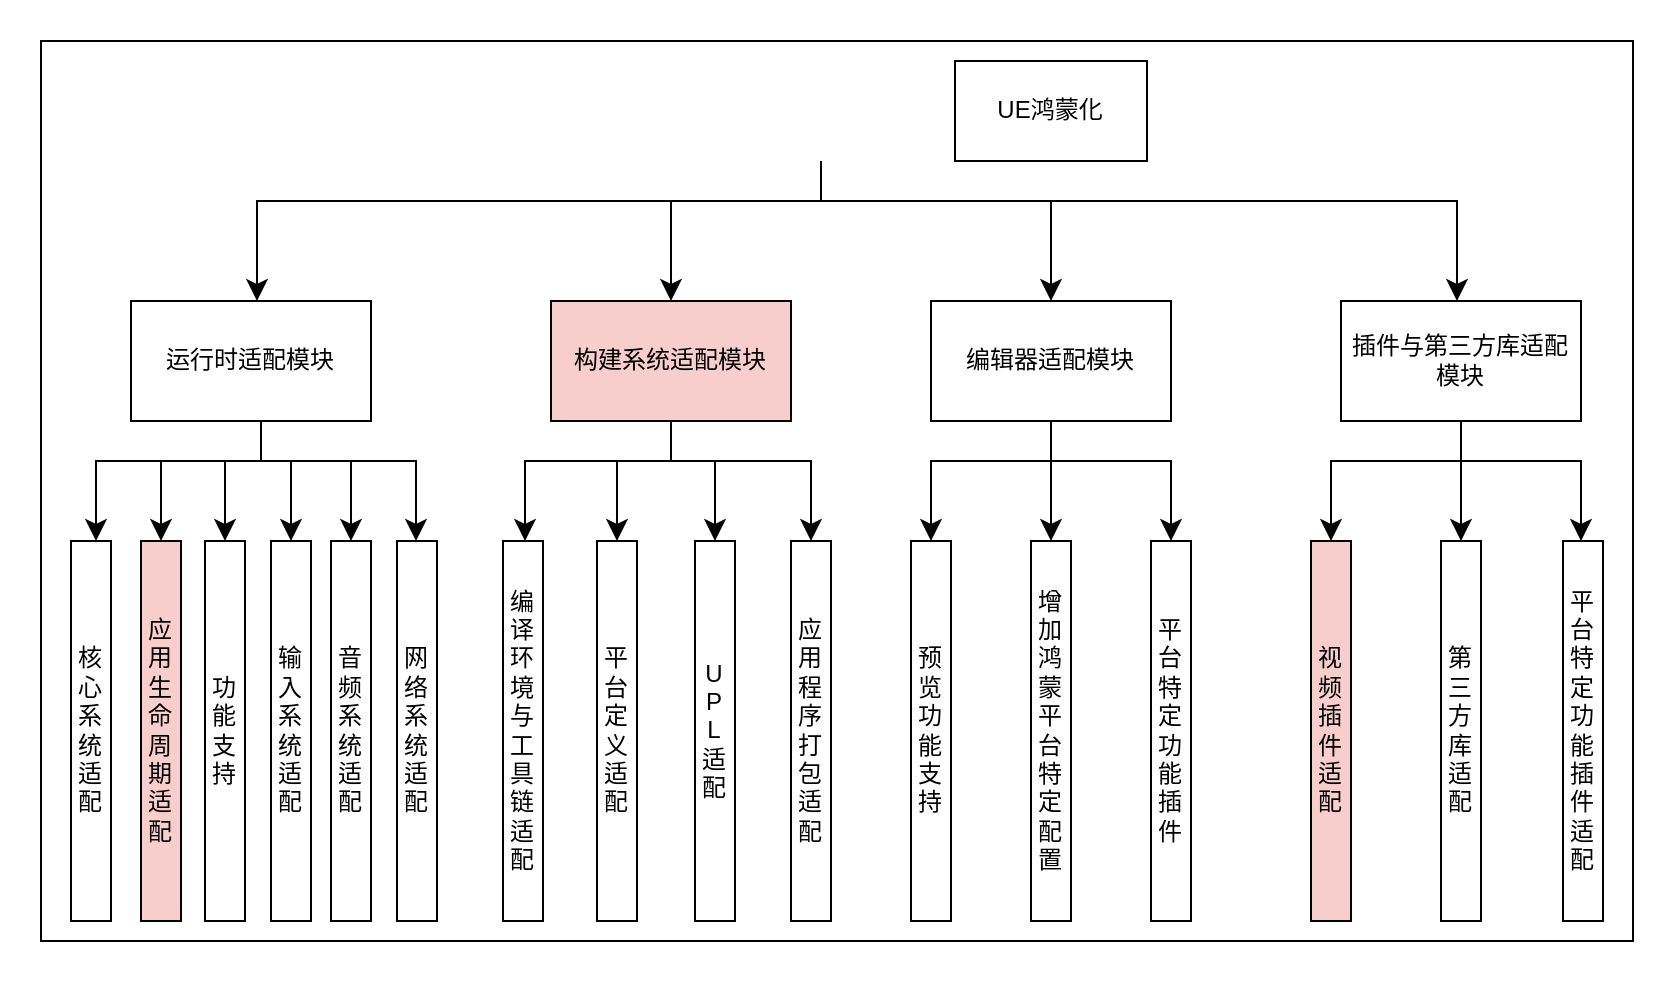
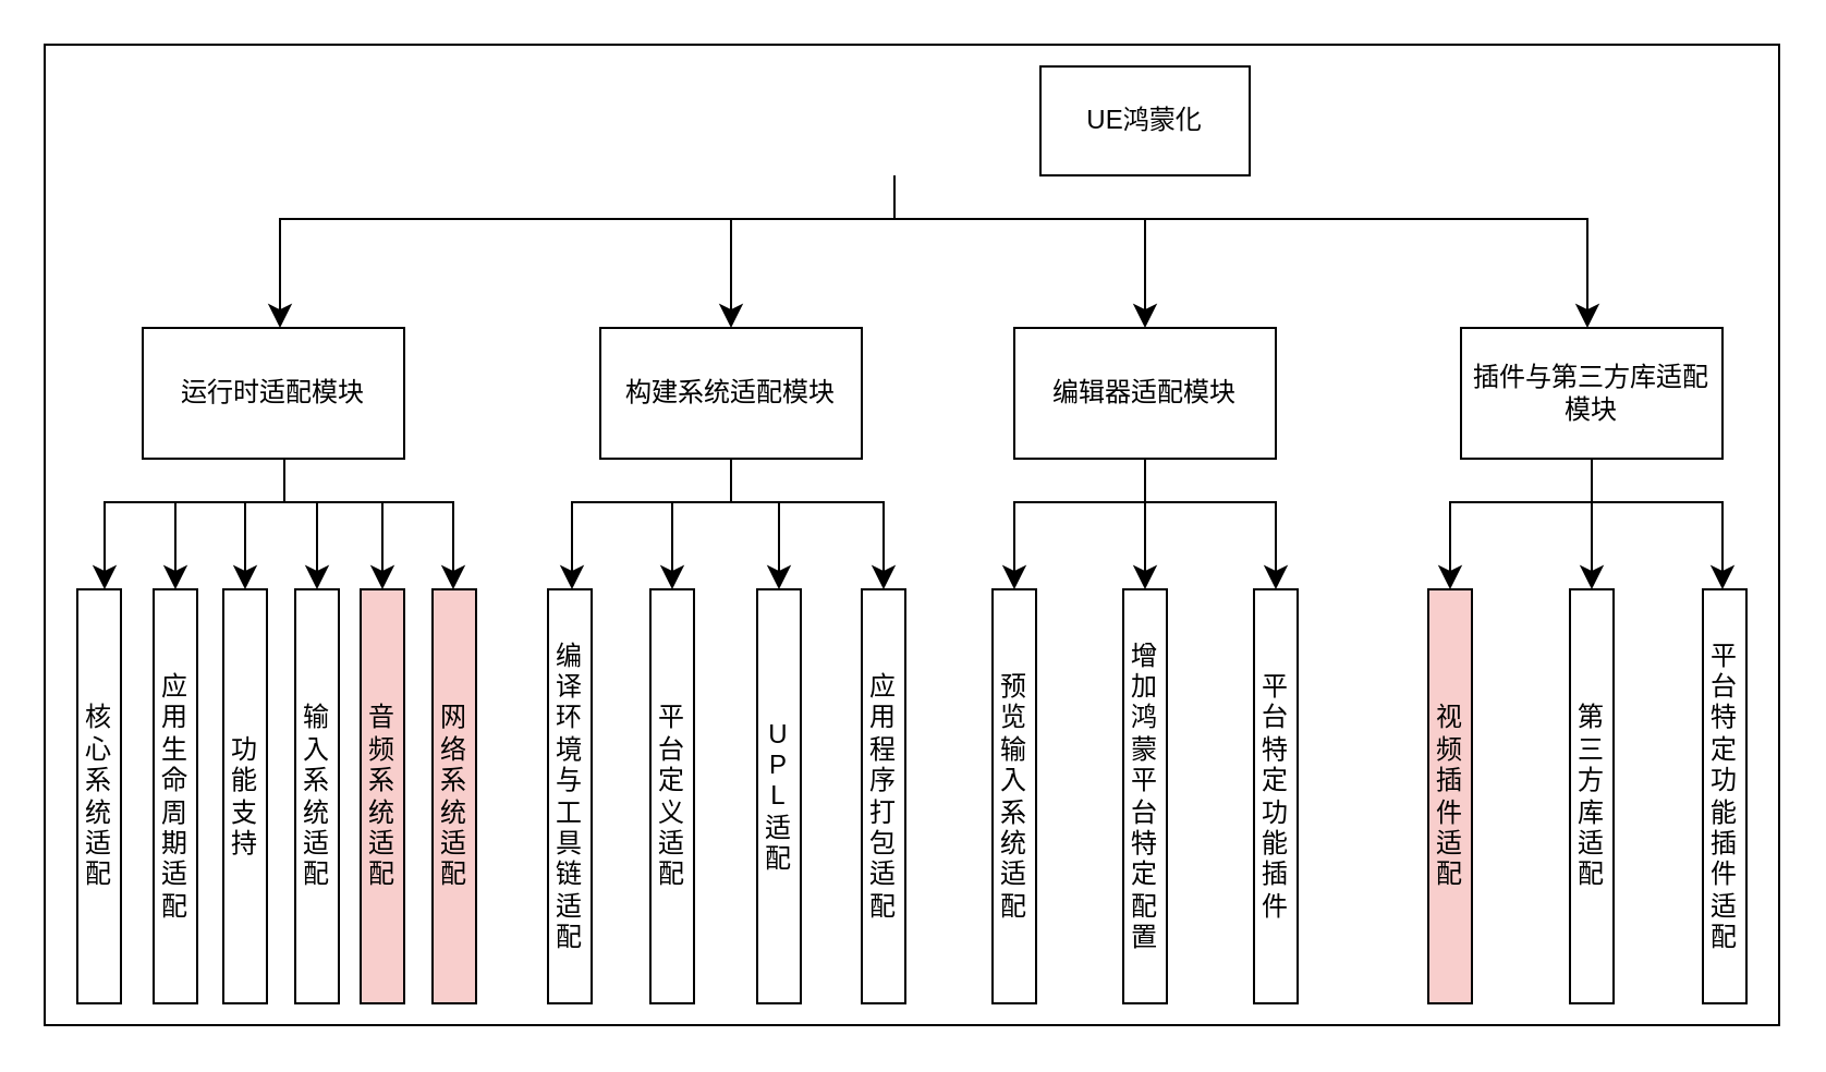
  <mxCell id="0" />
  <mxCell id="1" parent="0" />
  <mxCell id="2" value="" style="rounded=0;whiteSpace=wrap;html=1;" parent="1" vertex="1"><mxGeometry x="20" y="20" width="796" height="450" as="geometry" /></mxCell>
  <mxCell id="3" value="UE鸿蒙化" style="rounded=0;whiteSpace=wrap;html=1;" parent="1" vertex="1"><mxGeometry x="477" y="30" width="96" height="50" as="geometry" /></mxCell>
  <mxCell id="4" value="运行时适配模块" style="rounded=0;whiteSpace=wrap;html=1;" parent="1" vertex="1"><mxGeometry x="65" y="150" width="120" height="60" as="geometry" /></mxCell>
- <mxCell id="5" value="构建系统适配模块" style="rounded=0;whiteSpace=wrap;html=1;fillColor=#f8cecc;" parent="1" vertex="1"><mxGeometry x="275" y="150" width="120" height="60" as="geometry" /></mxCell>
+ <mxCell id="5" value="构建系统适配模块" style="rounded=0;whiteSpace=wrap;html=1;" parent="1" vertex="1"><mxGeometry x="275" y="150" width="120" height="60" as="geometry" /></mxCell>
  <mxCell id="6" value="编辑器适配模块" style="rounded=0;whiteSpace=wrap;html=1;" parent="1" vertex="1"><mxGeometry x="465" y="150" width="120" height="60" as="geometry" /></mxCell>
  <mxCell id="7" value="插件与第三方库适配模块" style="rounded=0;whiteSpace=wrap;html=1;" parent="1" vertex="1"><mxGeometry x="670" y="150" width="120" height="60" as="geometry" /></mxCell>
  <mxCell id="8" value="核心系统适配" style="rounded=0;whiteSpace=wrap;html=1;" parent="1" vertex="1"><mxGeometry x="35" y="270" width="20" height="190" as="geometry" /></mxCell>
- <mxCell id="9" value="应用生命周期适配" style="rounded=0;whiteSpace=wrap;html=1;fillColor=#f8cecc;" parent="1" vertex="1"><mxGeometry x="70" y="270" width="20" height="190" as="geometry" /></mxCell>
+ <mxCell id="9" value="应用生命周期适配" style="rounded=0;whiteSpace=wrap;html=1;" parent="1" vertex="1"><mxGeometry x="70" y="270" width="20" height="190" as="geometry" /></mxCell>
  <mxCell id="10" value="功能支持" style="rounded=0;whiteSpace=wrap;html=1;" parent="1" vertex="1"><mxGeometry x="102" y="270" width="20" height="190" as="geometry" /></mxCell>
  <mxCell id="11" value="输入系统适配" style="rounded=0;whiteSpace=wrap;html=1;" parent="1" vertex="1"><mxGeometry x="135" y="270" width="20" height="190" as="geometry" /></mxCell>
- <mxCell id="12" value="音频系统适配" style="rounded=0;whiteSpace=wrap;html=1;" parent="1" vertex="1"><mxGeometry x="165" y="270" width="20" height="190" as="geometry" /></mxCell>
- <mxCell id="13" value="网络系统适配" style="rounded=0;whiteSpace=wrap;html=1;" parent="1" vertex="1"><mxGeometry x="198" y="270" width="20" height="190" as="geometry" /></mxCell>
+ <mxCell id="12" value="音频系统适配" style="rounded=0;whiteSpace=wrap;html=1;fillColor=#f8cecc;" parent="1" vertex="1"><mxGeometry x="165" y="270" width="20" height="190" as="geometry" /></mxCell>
+ <mxCell id="13" value="网络系统适配" style="rounded=0;whiteSpace=wrap;html=1;fillColor=#f8cecc;" parent="1" vertex="1"><mxGeometry x="198" y="270" width="20" height="190" as="geometry" /></mxCell>
  <mxCell id="14" value="编译环境与工具链适配" style="rounded=0;whiteSpace=wrap;html=1;" parent="1" vertex="1"><mxGeometry x="251" y="270" width="20" height="190" as="geometry" /></mxCell>
  <mxCell id="15" value="应用程序打包适配" style="rounded=0;whiteSpace=wrap;html=1;" parent="1" vertex="1"><mxGeometry x="395" y="270" width="20" height="190" as="geometry" /></mxCell>
  <mxCell id="16" value="U&lt;div&gt;P&lt;/div&gt;&lt;div&gt;L&lt;div&gt;适配&lt;/div&gt;&lt;/div&gt;" style="rounded=0;whiteSpace=wrap;html=1;" parent="1" vertex="1"><mxGeometry x="347" y="270" width="20" height="190" as="geometry" /></mxCell>
  <mxCell id="17" value="平台特定功能插件" style="rounded=0;whiteSpace=wrap;html=1;" parent="1" vertex="1"><mxGeometry x="575" y="270" width="20" height="190" as="geometry" /></mxCell>
- <mxCell id="18" value="预览&lt;div&gt;功能支持&lt;/div&gt;" style="rounded=0;whiteSpace=wrap;html=1;" parent="1" vertex="1"><mxGeometry x="455" y="270" width="20" height="190" as="geometry" /></mxCell>
+ <mxCell id="18" value="预览&lt;div&gt;输入系统适配&lt;/div&gt;" style="rounded=0;whiteSpace=wrap;html=1;" parent="1" vertex="1"><mxGeometry x="455" y="270" width="20" height="190" as="geometry" /></mxCell>
  <mxCell id="19" value="增加鸿蒙平台特定配置" style="rounded=0;whiteSpace=wrap;html=1;" parent="1" vertex="1"><mxGeometry x="515" y="270" width="20" height="190" as="geometry" /></mxCell>
  <mxCell id="20" value="视频插件适配" style="rounded=0;whiteSpace=wrap;html=1;fillColor=#f8cecc;" parent="1" vertex="1"><mxGeometry x="655" y="270" width="20" height="190" as="geometry" /></mxCell>
  <mxCell id="21" value="第三方库适配" style="rounded=0;whiteSpace=wrap;html=1;" parent="1" vertex="1"><mxGeometry x="720" y="270" width="20" height="190" as="geometry" /></mxCell>
  <mxCell id="22" value="平台特定功能插件&lt;div&gt;适配&lt;/div&gt;" style="rounded=0;whiteSpace=wrap;html=1;" parent="1" vertex="1"><mxGeometry x="781" y="270" width="20" height="190" as="geometry" /></mxCell>
  <mxCell id="23" value="" style="edgeStyle=elbowEdgeStyle;elbow=horizontal;endArrow=classic;html=1;curved=0;rounded=0;endSize=8;startSize=8;exitX=0.5;exitY=1;exitDx=0;exitDy=0;" parent="1" edge="1"><mxGeometry width="50" height="50" relative="1" as="geometry"><mxPoint x="469" y="100" as="sourcePoint" /><mxPoint x="335" y="150" as="targetPoint" /><Array as="points"><mxPoint x="335" y="150" /></Array></mxGeometry></mxCell>
  <mxCell id="24" value="" style="edgeStyle=elbowEdgeStyle;elbow=horizontal;endArrow=classic;html=1;curved=0;rounded=0;endSize=8;startSize=8;" parent="1" edge="1"><mxGeometry width="50" height="50" relative="1" as="geometry"><mxPoint x="335" y="100" as="sourcePoint" /><mxPoint x="128" y="150" as="targetPoint" /><Array as="points"><mxPoint x="128" y="150" /></Array></mxGeometry></mxCell>
  <mxCell id="25" value="" style="edgeStyle=elbowEdgeStyle;elbow=horizontal;endArrow=classic;html=1;curved=0;rounded=0;endSize=8;startSize=8;" parent="1" edge="1"><mxGeometry width="50" height="50" relative="1" as="geometry"><mxPoint x="445" y="100" as="sourcePoint" /><mxPoint x="525" y="150" as="targetPoint" /><Array as="points"><mxPoint x="525" y="130" /></Array></mxGeometry></mxCell>
  <mxCell id="26" value="" style="edgeStyle=elbowEdgeStyle;elbow=horizontal;endArrow=classic;html=1;curved=0;rounded=0;endSize=8;startSize=8;" parent="1" edge="1"><mxGeometry width="50" height="50" relative="1" as="geometry"><mxPoint x="506" y="100" as="sourcePoint" /><mxPoint x="728" y="150" as="targetPoint" /><Array as="points"><mxPoint x="728" y="130" /></Array></mxGeometry></mxCell>
  <mxCell id="27" value="" style="line;strokeWidth=1;direction=south;html=1;" parent="1" vertex="1"><mxGeometry x="405" y="80" width="10" height="20" as="geometry" /></mxCell>
  <mxCell id="28" value="" style="edgeStyle=elbowEdgeStyle;elbow=horizontal;endArrow=classic;html=1;curved=0;rounded=0;endSize=8;startSize=8;exitX=1;exitY=0.5;exitDx=0;exitDy=0;exitPerimeter=0;" parent="1" edge="1"><mxGeometry width="50" height="50" relative="1" as="geometry"><mxPoint x="337" y="230" as="sourcePoint" /><mxPoint x="262" y="270" as="targetPoint" /><Array as="points"><mxPoint x="262" y="280" /></Array></mxGeometry></mxCell>
  <mxCell id="29" value="" style="edgeStyle=elbowEdgeStyle;elbow=horizontal;endArrow=classic;html=1;curved=0;rounded=0;endSize=8;startSize=8;" parent="1" edge="1"><mxGeometry width="50" height="50" relative="1" as="geometry"><mxPoint x="347" y="230" as="sourcePoint" /><mxPoint x="357" y="270" as="targetPoint" /><Array as="points"><mxPoint x="357" y="260" /></Array></mxGeometry></mxCell>
  <mxCell id="30" value="" style="edgeStyle=elbowEdgeStyle;elbow=horizontal;endArrow=classic;html=1;curved=0;rounded=0;endSize=8;startSize=8;exitX=1;exitY=0.5;exitDx=0;exitDy=0;exitPerimeter=0;" parent="1" edge="1"><mxGeometry width="50" height="50" relative="1" as="geometry"><mxPoint x="340" y="230" as="sourcePoint" /><mxPoint x="405" y="270" as="targetPoint" /><Array as="points"><mxPoint x="405" y="250" /></Array></mxGeometry></mxCell>
  <mxCell id="31" value="" style="line;strokeWidth=1;direction=south;html=1;" parent="1" vertex="1"><mxGeometry x="330" y="210" width="10" height="20" as="geometry" /></mxCell>
  <mxCell id="32" value="" style="edgeStyle=elbowEdgeStyle;elbow=horizontal;endArrow=classic;html=1;curved=0;rounded=0;endSize=8;startSize=8;exitX=1;exitY=0.5;exitDx=0;exitDy=0;exitPerimeter=0;" parent="1" edge="1"><mxGeometry width="50" height="50" relative="1" as="geometry"><mxPoint x="540" y="230" as="sourcePoint" /><mxPoint x="465" y="270" as="targetPoint" /><Array as="points"><mxPoint x="465" y="280" /></Array></mxGeometry></mxCell>
  <mxCell id="33" value="" style="edgeStyle=elbowEdgeStyle;elbow=horizontal;endArrow=classic;html=1;curved=0;rounded=0;endSize=8;startSize=8;" parent="1" edge="1"><mxGeometry width="50" height="50" relative="1" as="geometry"><mxPoint x="515" y="230" as="sourcePoint" /><mxPoint x="525" y="270" as="targetPoint" /><Array as="points"><mxPoint x="525" y="260" /></Array></mxGeometry></mxCell>
  <mxCell id="34" value="" style="edgeStyle=elbowEdgeStyle;elbow=horizontal;endArrow=classic;html=1;curved=0;rounded=0;endSize=8;startSize=8;exitX=1;exitY=0.5;exitDx=0;exitDy=0;exitPerimeter=0;" parent="1" edge="1"><mxGeometry width="50" height="50" relative="1" as="geometry"><mxPoint x="520" y="230" as="sourcePoint" /><mxPoint x="585" y="270" as="targetPoint" /><Array as="points"><mxPoint x="585" y="250" /></Array></mxGeometry></mxCell>
  <mxCell id="35" value="" style="line;strokeWidth=1;direction=south;html=1;" parent="1" vertex="1"><mxGeometry x="520" y="210" width="10" height="20" as="geometry" /></mxCell>
  <mxCell id="36" value="" style="edgeStyle=elbowEdgeStyle;elbow=horizontal;endArrow=classic;html=1;curved=0;rounded=0;endSize=8;startSize=8;exitX=1;exitY=0.5;exitDx=0;exitDy=0;exitPerimeter=0;" parent="1" edge="1"><mxGeometry width="50" height="50" relative="1" as="geometry"><mxPoint x="740" y="230" as="sourcePoint" /><mxPoint x="665" y="270" as="targetPoint" /><Array as="points"><mxPoint x="665" y="280" /></Array></mxGeometry></mxCell>
  <mxCell id="37" value="" style="edgeStyle=elbowEdgeStyle;elbow=horizontal;endArrow=classic;html=1;curved=0;rounded=0;endSize=8;startSize=8;" parent="1" edge="1"><mxGeometry width="50" height="50" relative="1" as="geometry"><mxPoint x="720" y="230" as="sourcePoint" /><mxPoint x="730" y="270" as="targetPoint" /><Array as="points"><mxPoint x="730" y="260" /></Array></mxGeometry></mxCell>
  <mxCell id="38" value="" style="edgeStyle=elbowEdgeStyle;elbow=horizontal;endArrow=classic;html=1;curved=0;rounded=0;endSize=8;startSize=8;exitX=1;exitY=0.5;exitDx=0;exitDy=0;exitPerimeter=0;" parent="1" edge="1"><mxGeometry width="50" height="50" relative="1" as="geometry"><mxPoint x="725" y="230" as="sourcePoint" /><mxPoint x="790" y="270" as="targetPoint" /><Array as="points"><mxPoint x="790" y="250" /></Array></mxGeometry></mxCell>
  <mxCell id="39" value="" style="line;strokeWidth=1;direction=south;html=1;" parent="1" vertex="1"><mxGeometry x="725" y="210" width="10" height="20" as="geometry" /></mxCell>
  <mxCell id="40" value="" style="edgeStyle=elbowEdgeStyle;elbow=horizontal;endArrow=classic;html=1;curved=0;rounded=0;endSize=8;startSize=8;exitX=1;exitY=0.5;exitDx=0;exitDy=0;exitPerimeter=0;" parent="1" edge="1"><mxGeometry width="50" height="50" relative="1" as="geometry"><mxPoint x="122.5" y="230" as="sourcePoint" /><mxPoint x="47.5" y="270" as="targetPoint" /><Array as="points"><mxPoint x="47.5" y="280" /></Array></mxGeometry></mxCell>
  <mxCell id="41" value="" style="edgeStyle=elbowEdgeStyle;elbow=horizontal;endArrow=classic;html=1;curved=0;rounded=0;endSize=8;startSize=8;" parent="1" edge="1"><mxGeometry width="50" height="50" relative="1" as="geometry"><mxPoint x="135" y="230" as="sourcePoint" /><mxPoint x="145" y="270" as="targetPoint" /><Array as="points"><mxPoint x="145" y="260" /></Array></mxGeometry></mxCell>
  <mxCell id="42" value="" style="edgeStyle=elbowEdgeStyle;elbow=horizontal;endArrow=classic;html=1;curved=0;rounded=0;endSize=8;startSize=8;exitX=1;exitY=0.5;exitDx=0;exitDy=0;exitPerimeter=0;" parent="1" edge="1"><mxGeometry width="50" height="50" relative="1" as="geometry"><mxPoint x="142.5" y="230" as="sourcePoint" /><mxPoint x="207.5" y="270" as="targetPoint" /><Array as="points"><mxPoint x="207.5" y="250" /></Array></mxGeometry></mxCell>
  <mxCell id="43" value="" style="line;strokeWidth=1;direction=south;html=1;" parent="1" vertex="1"><mxGeometry x="125" y="210" width="10" height="20" as="geometry" /></mxCell>
  <mxCell id="44" value="" style="edgeStyle=elbowEdgeStyle;elbow=horizontal;endArrow=classic;html=1;curved=0;rounded=0;endSize=8;startSize=8;exitX=1;exitY=0.5;exitDx=0;exitDy=0;exitPerimeter=0;" parent="1" edge="1"><mxGeometry width="50" height="50" relative="1" as="geometry"><mxPoint x="155" y="230" as="sourcePoint" /><mxPoint x="80" y="270" as="targetPoint" /><Array as="points"><mxPoint x="80" y="280" /></Array></mxGeometry></mxCell>
  <mxCell id="45" value="" style="edgeStyle=elbowEdgeStyle;elbow=horizontal;endArrow=classic;html=1;curved=0;rounded=0;endSize=8;startSize=8;exitX=1;exitY=0.5;exitDx=0;exitDy=0;exitPerimeter=0;" parent="1" edge="1"><mxGeometry width="50" height="50" relative="1" as="geometry"><mxPoint x="187" y="230" as="sourcePoint" /><mxPoint x="112" y="270" as="targetPoint" /><Array as="points"><mxPoint x="112" y="280" /></Array></mxGeometry></mxCell>
  <mxCell id="46" value="" style="edgeStyle=elbowEdgeStyle;elbow=horizontal;endArrow=classic;html=1;curved=0;rounded=0;endSize=8;startSize=8;exitX=1;exitY=0.5;exitDx=0;exitDy=0;exitPerimeter=0;" parent="1" edge="1"><mxGeometry width="50" height="50" relative="1" as="geometry"><mxPoint x="110" y="230" as="sourcePoint" /><mxPoint x="175" y="270" as="targetPoint" /><Array as="points"><mxPoint x="175" y="250" /></Array></mxGeometry></mxCell>
  <mxCell id="47" value="" style="edgeStyle=elbowEdgeStyle;elbow=horizontal;endArrow=classic;html=1;curved=0;rounded=0;endSize=8;startSize=8;exitX=1;exitY=0.5;exitDx=0;exitDy=0;exitPerimeter=0;" edge="1" parent="1"><mxGeometry width="50" height="50" relative="1" as="geometry"><mxPoint x="383" y="230" as="sourcePoint" /><mxPoint x="308" y="270" as="targetPoint" /><Array as="points"><mxPoint x="308" y="280" /></Array></mxGeometry></mxCell>
  <mxCell id="48" value="平台定义适配" style="rounded=0;whiteSpace=wrap;html=1;" vertex="1" parent="1"><mxGeometry x="298" y="270" width="20" height="190" as="geometry" /></mxCell>
